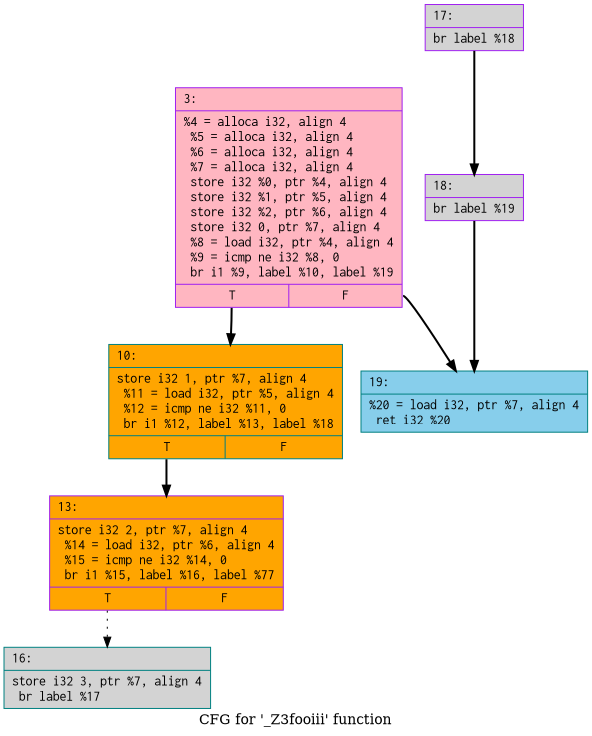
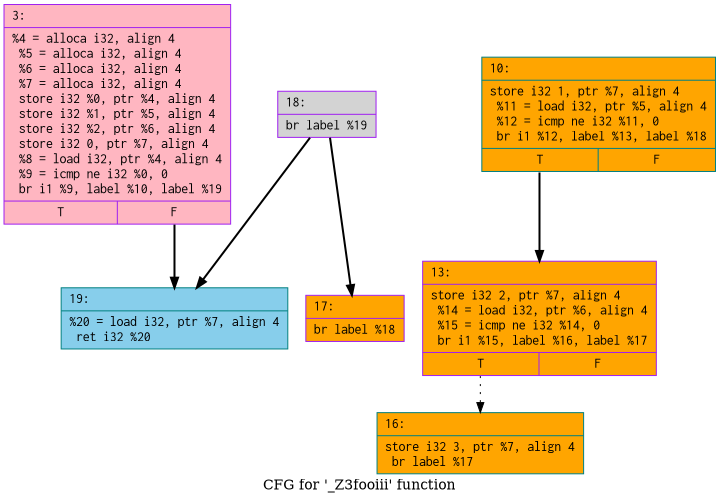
  digraph {
    label="CFG for '_Z3fooiii' function"
    node [color=purple fillcolor=lightgrey fontname=Courier shape=record style=filled]
    edge [style=bold tailport=s0]
-   n1 [fillcolor=lightpink label="{3:\l|  %4 = alloca i32, align 4\l  %5 = alloca i32, align 4\l  %6 = alloca i32, align 4\l  %7 = alloca i32, align 4\l  store i32 %0, ptr %4, align 4\l  store i32 %1, ptr %5, align 4\l  store i32 %2, ptr %6, align 4\l  store i32 0, ptr %7, align 4\l  %8 = load i32, ptr %4, align 4\l  %9 = icmp ne i32 %8, 0\l  br i1 %9, label %10, label %19\l|{<s0>T|<s1>F}}"]
+   n1 [fillcolor=lightpink label="{3:\l|  %4 = alloca i32, align 4\l  %5 = alloca i32, align 4\l  %6 = alloca i32, align 4\l  %7 = alloca i32, align 4\l  store i32 %0, ptr %4, align 4\l  store i32 %1, ptr %5, align 4\l  store i32 %2, ptr %6, align 4\l  store i32 0, ptr %7, align 4\l  %8 = load i32, ptr %4, align 4\l  %9 = icmp ne i32 %0, 0\l  br i1 %9, label %10, label %19\l|{<s0>T|<s1>F}}"]
    n2 [color=teal fillcolor=orange label="{10:\l|  store i32 1, ptr %7, align 4\l  %11 = load i32, ptr %5, align 4\l  %12 = icmp ne i32 %11, 0\l  br i1 %12, label %13, label %18\l|{<s0>T|<s1>F}}"]
    n3 [color=teal fillcolor=skyblue label="{19:\l|  %20 = load i32, ptr %7, align 4\l  ret i32 %20\l}"]
-   n4 [fillcolor=orange label="{13:\l|  store i32 2, ptr %7, align 4\l  %14 = load i32, ptr %6, align 4\l  %15 = icmp ne i32 %14, 0\l  br i1 %15, label %16, label %77\l|{<s0>T|<s1>F}}"]
-   n5 [color=teal label="{16:\l|  store i32 3, ptr %7, align 4\l  br label %17\l}"]
+   n4 [fillcolor=orange label="{13:\l|  store i32 2, ptr %7, align 4\l  %14 = load i32, ptr %6, align 4\l  %15 = icmp ne i32 %14, 0\l  br i1 %15, label %16, label %17\l|{<s0>T|<s1>F}}"]
+   n5 [color=teal fillcolor=orange label="{16:\l|  store i32 3, ptr %7, align 4\l  br label %17\l}"]
    n6 [label="{18:\l|  br label %19\l}"]
-   n7 [label="{17:\l|  br label %18\l}"]
-   n1 -> n2
+   n7 [fillcolor=orange label="{17:\l|  br label %18\l}"]
    n1 -> n3 [tailport=s1]
    n2 -> n4
    n4 -> n5 [style=dotted]
    n6 -> n3 [tailport=""]
-   n7 -> n6 [tailport=""]
+   n6 -> n7 [tailport=""]
  }
